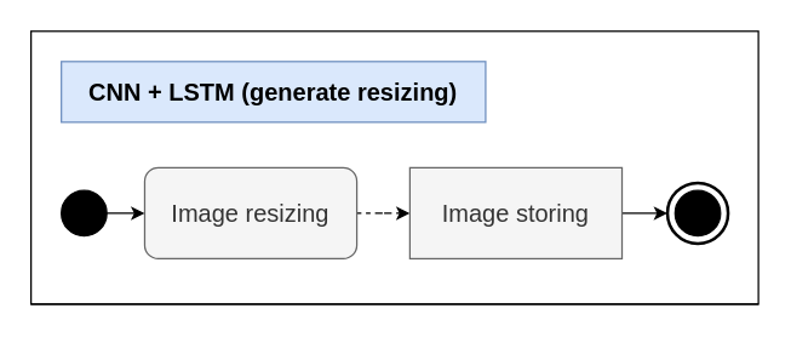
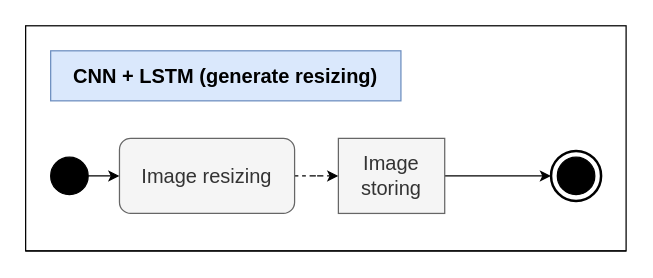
  <mxCell id="0" />
  <mxCell id="1" parent="0" />
  <mxCell id="2" value="" style="rounded=0;whiteSpace=wrap;html=1;" parent="1" vertex="1"><mxGeometry x="20" y="20" width="480" height="180" as="geometry" /></mxCell>
  <mxCell id="3" value="&lt;font size=&quot;1&quot;&gt;&lt;b style=&quot;font-size: 16px&quot;&gt;CNN + LSTM (generate resizing)&lt;/b&gt;&lt;/font&gt;" style="rounded=0;whiteSpace=wrap;html=1;fillColor=#dae8fc;strokeColor=#6c8ebf;" parent="1" vertex="1"><mxGeometry x="40" y="40" width="280" height="40" as="geometry" /></mxCell>
  <mxCell id="4" value="" style="endArrow=none;html=1;entryX=1;entryY=1;entryDx=0;entryDy=0;" parent="1" edge="1" target="2"><mxGeometry width="50" height="50" relative="1" as="geometry"><mxPoint x="20" y="200" as="sourcePoint" /><mxPoint x="560" y="200" as="targetPoint" /></mxGeometry></mxCell>
  <mxCell id="5" style="edgeStyle=orthogonalEdgeStyle;rounded=0;orthogonalLoop=1;jettySize=auto;html=1;dashed=1;" parent="1" source="6" target="8" edge="1"><mxGeometry relative="1" as="geometry" /></mxCell>
  <mxCell id="6" value="&lt;font style=&quot;font-size: 16px&quot;&gt;Image resizing&lt;/font&gt;" style="whiteSpace=wrap;html=1;fillColor=#f5f5f5;strokeColor=#666666;fontColor=#333333;rounded=1;" parent="1" vertex="1"><mxGeometry x="95" y="110" width="140" height="60" as="geometry" /></mxCell>
  <mxCell id="7" style="edgeStyle=orthogonalEdgeStyle;rounded=0;orthogonalLoop=1;jettySize=auto;html=1;" parent="1" source="8" edge="1"><mxGeometry relative="1" as="geometry"><mxPoint x="440" y="140" as="targetPoint" /></mxGeometry></mxCell>
- <mxCell id="8" value="&lt;span style=&quot;font-size: 16px&quot;&gt;Image storing&lt;/span&gt;" style="rounded=0;whiteSpace=wrap;html=1;fillColor=#f5f5f5;strokeColor=#666666;fontColor=#333333;" parent="1" vertex="1"><mxGeometry x="270" y="110" width="140" height="60" as="geometry" /></mxCell>
+ <mxCell id="8" value="&lt;span style=&quot;font-size: 16px&quot;&gt;Image storing&lt;/span&gt;" style="rounded=0;whiteSpace=wrap;html=1;fillColor=#f5f5f5;strokeColor=#666666;fontColor=#333333;" parent="1" vertex="1"><mxGeometry x="270" y="110" width="85" height="60" as="geometry" /></mxCell>
  <mxCell id="9" style="edgeStyle=orthogonalEdgeStyle;rounded=0;orthogonalLoop=1;jettySize=auto;html=1;entryX=0;entryY=0.5;entryDx=0;entryDy=0;" parent="1" source="10" target="6" edge="1"><mxGeometry relative="1" as="geometry" /></mxCell>
  <mxCell id="10" value="" style="ellipse;whiteSpace=wrap;html=1;aspect=fixed;fillColor=#000000;" parent="1" vertex="1"><mxGeometry x="40" y="125" width="30" height="30" as="geometry" /></mxCell>
  <mxCell id="11" value="" style="group" vertex="1" connectable="0" parent="1"><mxGeometry x="450" y="120" width="40" height="40" as="geometry" /></mxCell>
  <mxCell id="12" value="" style="ellipse;whiteSpace=wrap;html=1;aspect=fixed;fillColor=none;strokeWidth=2;" vertex="1" parent="11"><mxGeometry x="-10" width="40" height="40" as="geometry" /></mxCell>
  <mxCell id="13" value="" style="ellipse;whiteSpace=wrap;html=1;aspect=fixed;fillColor=#000000;" vertex="1" parent="11"><mxGeometry x="-5" y="5" width="30" height="30" as="geometry" /></mxCell>
